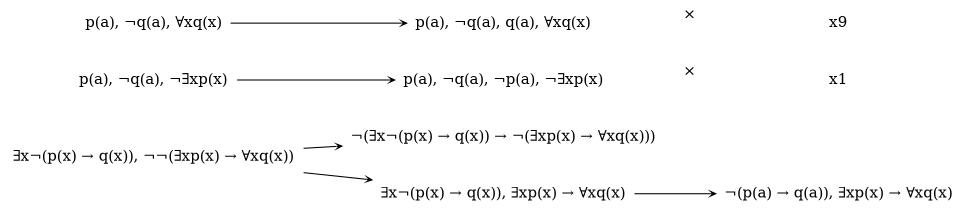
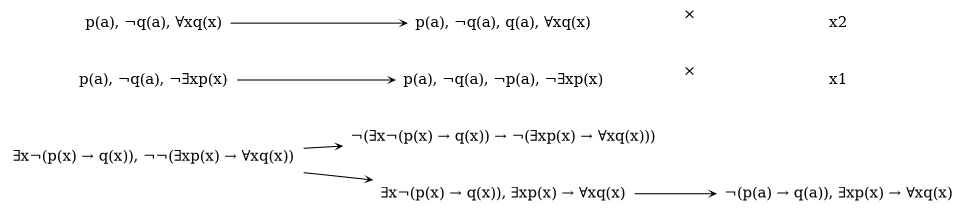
  digraph {
    rankdir=LR
    splines=FALSE
    node [shape=none]
    edge [arrowhead=vee arrowsize=0.5]
    n1 [label="¬(∃x¬(p(x) → q(x)) → ¬(∃xp(x) → ∀xq(x)))"]
    n2 [label="∃x¬(p(x) → q(x)), ¬¬(∃xp(x) → ∀xq(x))"]
    n3 [label="∃x¬(p(x) → q(x)), ∃xp(x) → ∀xq(x)"]
    n4 [label="¬(p(a) → q(a)), ∃xp(x) → ∀xq(x)"]
    n5 [label="p(a), ¬q(a), ¬∃xp(x)"]
    n6 [label="p(a), ¬q(a), ¬p(a), ¬∃xp(x)"]
    n7 [label="p(a), ¬q(a), ∀xq(x)"]
    n8 [label="p(a), ¬q(a), q(a), ∀xq(x)"]
    x1
-   x2 [label=x9]
+   x2
    n2 -> n1
    n2 -> n3
    n3 -> n4
    n5 -> n6
    n6 -> x1 [color=white label="×"]
    n7 -> n8
    n8 -> x2 [color=white label="×"]
  }
